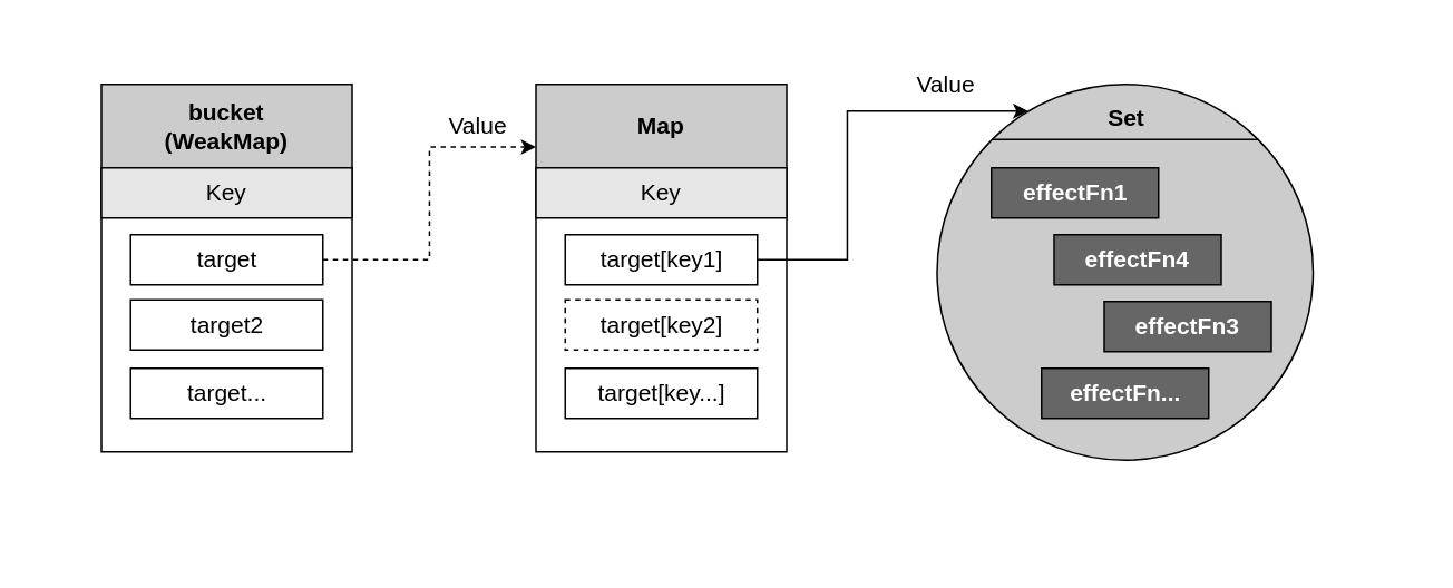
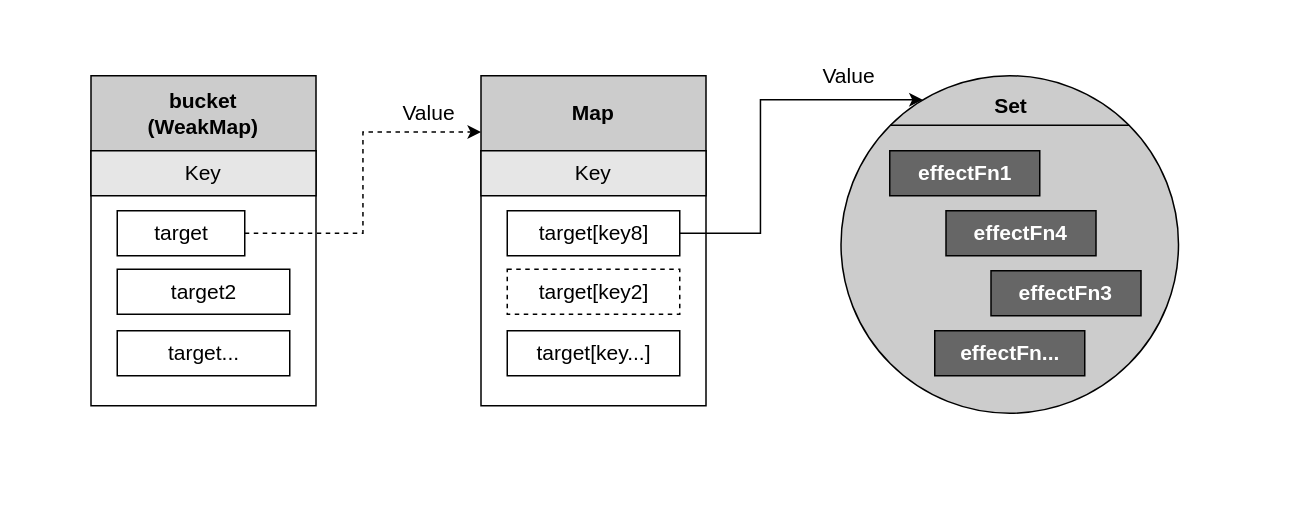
  <mxCell id="0" />
  <mxCell id="1" parent="0" />
  <mxCell id="2" value="bucket&lt;br&gt;(WeakMap)" style="rounded=0;whiteSpace=wrap;html=1;fontSize=14;strokeColor=default;fontStyle=1;fillColor=#CCCCCC;" parent="1" vertex="1"><mxGeometry x="60" y="50" width="150" height="50" as="geometry" /></mxCell>
  <mxCell id="3" style="edgeStyle=orthogonalEdgeStyle;rounded=0;orthogonalLoop=1;jettySize=auto;html=1;exitX=0.5;exitY=1;exitDx=0;exitDy=0;fontSize=14;" parent="1" source="2" target="2" edge="1"><mxGeometry relative="1" as="geometry" /></mxCell>
  <mxCell id="4" value="" style="rounded=0;whiteSpace=wrap;html=1;fontSize=14;strokeColor=default;fillColor=#FFFFFF;" parent="1" vertex="1"><mxGeometry x="60" y="100" width="150" height="170" as="geometry" /></mxCell>
  <mxCell id="5" value="Key" style="rounded=0;whiteSpace=wrap;html=1;fontSize=14;strokeColor=default;fillColor=#E6E6E6;" parent="1" vertex="1"><mxGeometry x="60" y="100" width="150" height="30" as="geometry" /></mxCell>
  <mxCell id="6" value="" style="edgeStyle=orthogonalEdgeStyle;rounded=0;orthogonalLoop=1;jettySize=auto;html=1;fontSize=14;entryX=0;entryY=0.75;entryDx=0;entryDy=0;dashed=1;" parent="1" source="7" target="8" edge="1"><mxGeometry relative="1" as="geometry" /></mxCell>
- <mxCell id="7" value="target" style="rounded=0;whiteSpace=wrap;html=1;fontSize=14;" parent="1" vertex="1"><mxGeometry x="77.5" y="140" width="115" height="30" as="geometry" /></mxCell>
+ <mxCell id="7" value="target" style="rounded=0;whiteSpace=wrap;html=1;fontSize=14;" parent="1" vertex="1"><mxGeometry x="77.5" y="140" width="85" height="30" as="geometry" /></mxCell>
  <mxCell id="8" value="Map" style="rounded=0;whiteSpace=wrap;html=1;fontSize=14;strokeColor=default;fontStyle=1;fillColor=#CCCCCC;" parent="1" vertex="1"><mxGeometry x="320" y="50" width="150" height="50" as="geometry" /></mxCell>
  <mxCell id="9" style="edgeStyle=orthogonalEdgeStyle;rounded=0;orthogonalLoop=1;jettySize=auto;html=1;exitX=0.5;exitY=1;exitDx=0;exitDy=0;fontSize=14;" parent="1" source="8" target="8" edge="1"><mxGeometry relative="1" as="geometry" /></mxCell>
  <mxCell id="10" value="" style="rounded=0;whiteSpace=wrap;html=1;fontSize=14;strokeColor=default;fillColor=#FFFFFF;" parent="1" vertex="1"><mxGeometry x="320" y="100" width="150" height="170" as="geometry" /></mxCell>
  <mxCell id="11" value="Key" style="rounded=0;whiteSpace=wrap;html=1;fontSize=14;strokeColor=default;fillColor=#E6E6E6;" parent="1" vertex="1"><mxGeometry x="320" y="100" width="150" height="30" as="geometry" /></mxCell>
  <mxCell id="12" value="" style="edgeStyle=orthogonalEdgeStyle;rounded=0;orthogonalLoop=1;jettySize=auto;html=1;fontSize=14;fontColor=#FFFFFF;entryX=0.242;entryY=0.071;entryDx=0;entryDy=0;entryPerimeter=0;" parent="1" source="13" target="17" edge="1"><mxGeometry relative="1" as="geometry" /></mxCell>
- <mxCell id="13" value="target[key1]" style="rounded=0;whiteSpace=wrap;html=1;fontSize=14;" parent="1" vertex="1"><mxGeometry x="337.5" y="140" width="115" height="30" as="geometry" /></mxCell>
+ <mxCell id="13" value="target[key8]" style="rounded=0;whiteSpace=wrap;html=1;fontSize=14;" parent="1" vertex="1"><mxGeometry x="337.5" y="140" width="115" height="30" as="geometry" /></mxCell>
  <mxCell id="14" value="target2" style="rounded=0;whiteSpace=wrap;html=1;fontSize=14;" parent="1" vertex="1"><mxGeometry x="77.5" y="179" width="115" height="30" as="geometry" /></mxCell>
  <mxCell id="15" value="target..." style="rounded=0;whiteSpace=wrap;html=1;fontSize=14;" parent="1" vertex="1"><mxGeometry x="77.5" y="220" width="115" height="30" as="geometry" /></mxCell>
  <mxCell id="16" value="Value" style="text;html=1;align=center;verticalAlign=middle;resizable=0;points=[];autosize=1;strokeColor=none;fillColor=none;fontSize=14;" parent="1" vertex="1"><mxGeometry x="260" y="65" width="50" height="20" as="geometry" /></mxCell>
  <mxCell id="17" value="" style="ellipse;whiteSpace=wrap;html=1;aspect=fixed;fontSize=14;strokeColor=default;fillColor=#CCCCCC;" parent="1" vertex="1"><mxGeometry x="560" y="50" width="225" height="225" as="geometry" /></mxCell>
  <mxCell id="18" value="" style="endArrow=none;html=1;rounded=0;fontSize=14;entryX=1;entryY=0;entryDx=0;entryDy=0;exitX=0;exitY=0;exitDx=0;exitDy=0;" parent="1" source="17" target="17" edge="1"><mxGeometry width="50" height="50" relative="1" as="geometry"><mxPoint x="610" y="83" as="sourcePoint" /><mxPoint x="700" y="85" as="targetPoint" /></mxGeometry></mxCell>
  <mxCell id="19" value="Set" style="text;html=1;align=center;verticalAlign=middle;resizable=0;points=[];autosize=1;strokeColor=none;fillColor=none;fontSize=14;fontStyle=1" parent="1" vertex="1"><mxGeometry x="652.5" y="60" width="40" height="20" as="geometry" /></mxCell>
  <mxCell id="20" value="effectFn1" style="rounded=0;whiteSpace=wrap;html=1;fontSize=14;strokeColor=default;fillColor=#666666;fontColor=#FFFFFF;fontStyle=1" parent="1" vertex="1"><mxGeometry x="592.5" y="100" width="100" height="30" as="geometry" /></mxCell>
  <mxCell id="21" value="effectFn4" style="rounded=0;whiteSpace=wrap;html=1;fontSize=14;strokeColor=default;fillColor=#666666;fontColor=#FFFFFF;fontStyle=1" parent="1" vertex="1"><mxGeometry x="630" y="140" width="100" height="30" as="geometry" /></mxCell>
  <mxCell id="22" value="effectFn3" style="rounded=0;whiteSpace=wrap;html=1;fontSize=14;strokeColor=default;fillColor=#666666;fontColor=#FFFFFF;fontStyle=1" parent="1" vertex="1"><mxGeometry x="660" y="180" width="100" height="30" as="geometry" /></mxCell>
  <mxCell id="23" value="effectFn..." style="rounded=0;whiteSpace=wrap;html=1;fontSize=14;strokeColor=default;fillColor=#666666;fontColor=#FFFFFF;fontStyle=1" parent="1" vertex="1"><mxGeometry x="622.5" y="220" width="100" height="30" as="geometry" /></mxCell>
  <mxCell id="24" value="Value" style="text;html=1;align=center;verticalAlign=middle;resizable=0;points=[];autosize=1;strokeColor=none;fillColor=none;fontSize=14;" parent="1" vertex="1"><mxGeometry x="540" y="40" width="50" height="20" as="geometry" /></mxCell>
  <mxCell id="25" value="target[key2]" style="rounded=0;whiteSpace=wrap;html=1;fontSize=14;dashed=1;" parent="1" vertex="1"><mxGeometry x="337.5" y="179" width="115" height="30" as="geometry" /></mxCell>
  <mxCell id="26" value="target[key...]" style="rounded=0;whiteSpace=wrap;html=1;fontSize=14;" parent="1" vertex="1"><mxGeometry x="337.5" y="220" width="115" height="30" as="geometry" /></mxCell>
  <mxCell id="27" value="" style="rounded=0;whiteSpace=wrap;html=1;fontSize=14;fontColor=#FFFFFF;strokeColor=none;fillColor=none;" vertex="1" parent="1"><mxGeometry width="827" height="310" as="geometry" x="20" y="20" /></mxCell>
